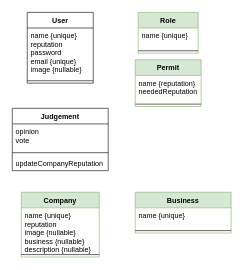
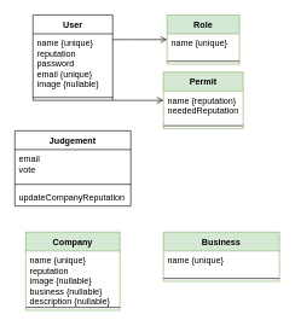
  <mxCell id="0" />
  <mxCell id="1" parent="0" />
+ <mxCell id="2" style="edgeStyle=orthogonalEdgeStyle;rounded=0;orthogonalLoop=1;jettySize=auto;html=1;endArrow=open;endFill=0;strokeWidth=1;endSize=7;" parent="1" source="4" target="7" edge="1"><mxGeometry relative="1" as="geometry"><Array as="points"><mxPoint x="180" y="54" /><mxPoint x="180" y="54" /></Array></mxGeometry></mxCell>
+ <mxCell id="3" style="edgeStyle=orthogonalEdgeStyle;rounded=0;orthogonalLoop=1;jettySize=auto;html=1;endArrow=open;endFill=0;endSize=7;strokeWidth=1;" parent="1" source="4" target="17" edge="1"><mxGeometry relative="1" as="geometry"><Array as="points"><mxPoint x="180" y="138" /><mxPoint x="180" y="138" /></Array></mxGeometry></mxCell>
  <mxCell id="4" value="User" style="swimlane;fontStyle=1;align=center;verticalAlign=top;childLayout=stackLayout;horizontal=1;startSize=26;horizontalStack=0;resizeParent=1;resizeParentMax=0;resizeLast=0;collapsible=1;marginBottom=0;" parent="1" vertex="1"><mxGeometry x="45" width="110" height="118" as="geometry" y="20" /></mxCell>
  <mxCell id="5" value="name {unique}&#10;reputation&#10;password&#10;email {unique}&#10;image {nullable}&#10;" style="text;strokeColor=none;fillColor=none;align=left;verticalAlign=top;spacingLeft=4;spacingRight=4;overflow=hidden;rotatable=0;points=[[0,0.5],[1,0.5]];portConstraint=eastwest;" parent="4" vertex="1"><mxGeometry y="26" width="110" height="84" as="geometry" /></mxCell>
  <mxCell id="6" value="" style="line;strokeWidth=1;fillColor=none;align=left;verticalAlign=middle;spacingTop=-1;spacingLeft=3;spacingRight=3;rotatable=0;labelPosition=right;points=[];portConstraint=eastwest;" parent="4" vertex="1"><mxGeometry y="110" width="110" height="8" as="geometry" /></mxCell>
  <mxCell id="7" value="Role" style="swimlane;fontStyle=1;align=center;verticalAlign=top;childLayout=stackLayout;horizontal=1;startSize=26;horizontalStack=0;resizeParent=1;resizeParentMax=0;resizeLast=0;collapsible=1;marginBottom=0;fillColor=#d5e8d4;strokeColor=#82b366;" parent="1" vertex="1"><mxGeometry x="230" width="100" height="68" as="geometry" y="20" /></mxCell>
  <mxCell id="8" value="name {unique}&#10;" style="text;strokeColor=none;fillColor=none;align=left;verticalAlign=top;spacingLeft=4;spacingRight=4;overflow=hidden;rotatable=0;points=[[0,0.5],[1,0.5]];portConstraint=eastwest;" parent="7" vertex="1"><mxGeometry y="26" width="100" height="34" as="geometry" /></mxCell>
  <mxCell id="9" value="" style="line;strokeWidth=1;fillColor=none;align=left;verticalAlign=middle;spacingTop=-1;spacingLeft=3;spacingRight=3;rotatable=0;labelPosition=right;points=[];portConstraint=eastwest;" parent="7" vertex="1"><mxGeometry y="60" width="100" height="8" as="geometry" /></mxCell>
  <mxCell id="10" value="Company" style="swimlane;fontStyle=1;align=center;verticalAlign=top;childLayout=stackLayout;horizontal=1;startSize=26;horizontalStack=0;resizeParent=1;resizeParentMax=0;resizeLast=0;collapsible=1;marginBottom=0;fillColor=#d5e8d4;strokeColor=#82b366;" parent="1" vertex="1"><mxGeometry x="35" y="320" width="130" height="108" as="geometry" /></mxCell>
  <mxCell id="11" value="name {unique}&#10;reputation&#10;image {nullable}&#10;business {nullable}&#10;description {nullable}&#10;" style="text;strokeColor=none;fillColor=none;align=left;verticalAlign=top;spacingLeft=4;spacingRight=4;overflow=hidden;rotatable=0;points=[[0,0.5],[1,0.5]];portConstraint=eastwest;" parent="10" vertex="1"><mxGeometry y="26" width="130" height="74" as="geometry" /></mxCell>
  <mxCell id="12" value="" style="line;strokeWidth=1;fillColor=none;align=left;verticalAlign=middle;spacingTop=-1;spacingLeft=3;spacingRight=3;rotatable=0;labelPosition=right;points=[];portConstraint=eastwest;" parent="10" vertex="1"><mxGeometry y="100" width="130" height="8" as="geometry" /></mxCell>
  <mxCell id="13" value="Judgement" style="swimlane;fontStyle=1;align=center;verticalAlign=top;childLayout=stackLayout;horizontal=1;startSize=26;horizontalStack=0;resizeParent=1;resizeParentMax=0;resizeLast=0;collapsible=1;marginBottom=0;" parent="1" vertex="1"><mxGeometry y="180" width="160" height="104" as="geometry" x="20" /></mxCell>
- <mxCell id="14" value="opinion&#10;vote" style="text;strokeColor=none;fillColor=none;align=left;verticalAlign=top;spacingLeft=4;spacingRight=4;overflow=hidden;rotatable=0;points=[[0,0.5],[1,0.5]];portConstraint=eastwest;" parent="13" vertex="1"><mxGeometry y="26" width="160" height="44" as="geometry" /></mxCell>
+ <mxCell id="14" value="email&#10;vote" style="text;strokeColor=none;fillColor=none;align=left;verticalAlign=top;spacingLeft=4;spacingRight=4;overflow=hidden;rotatable=0;points=[[0,0.5],[1,0.5]];portConstraint=eastwest;" parent="13" vertex="1"><mxGeometry y="26" width="160" height="44" as="geometry" /></mxCell>
  <mxCell id="15" value="" style="line;strokeWidth=1;fillColor=none;align=left;verticalAlign=middle;spacingTop=-1;spacingLeft=3;spacingRight=3;rotatable=0;labelPosition=right;points=[];portConstraint=eastwest;" parent="13" vertex="1"><mxGeometry y="70" width="160" height="8" as="geometry" /></mxCell>
  <mxCell id="16" value="updateCompanyReputation" style="text;strokeColor=none;fillColor=none;align=left;verticalAlign=top;spacingLeft=4;spacingRight=4;overflow=hidden;rotatable=0;points=[[0,0.5],[1,0.5]];portConstraint=eastwest;" parent="13" vertex="1"><mxGeometry y="78" width="160" height="26" as="geometry" /></mxCell>
  <mxCell id="17" value="Permit" style="swimlane;fontStyle=1;align=center;verticalAlign=top;childLayout=stackLayout;horizontal=1;startSize=26;horizontalStack=0;resizeParent=1;resizeParentMax=0;resizeLast=0;collapsible=1;marginBottom=0;fillColor=#d5e8d4;strokeColor=#82b366;" parent="1" vertex="1"><mxGeometry x="225" y="99" width="110" height="78" as="geometry" /></mxCell>
  <mxCell id="18" value="name {reputation}&#10;neededReputation&#10;" style="text;strokeColor=none;fillColor=none;align=left;verticalAlign=top;spacingLeft=4;spacingRight=4;overflow=hidden;rotatable=0;points=[[0,0.5],[1,0.5]];portConstraint=eastwest;" parent="17" vertex="1"><mxGeometry y="26" width="110" height="44" as="geometry" /></mxCell>
  <mxCell id="19" value="" style="line;strokeWidth=1;fillColor=none;align=left;verticalAlign=middle;spacingTop=-1;spacingLeft=3;spacingRight=3;rotatable=0;labelPosition=right;points=[];portConstraint=eastwest;" parent="17" vertex="1"><mxGeometry y="70" width="110" height="8" as="geometry" /></mxCell>
  <mxCell id="20" value="Business" style="swimlane;fontStyle=1;align=center;verticalAlign=top;childLayout=stackLayout;horizontal=1;startSize=26;horizontalStack=0;resizeParent=1;resizeParentMax=0;resizeLast=0;collapsible=1;marginBottom=0;fillColor=#d5e8d4;strokeColor=#82b366;" vertex="1" parent="1"><mxGeometry x="225" y="320" width="160" height="68" as="geometry" /></mxCell>
  <mxCell id="21" value="name {unique}" style="text;strokeColor=none;fillColor=none;align=left;verticalAlign=top;spacingLeft=4;spacingRight=4;overflow=hidden;rotatable=0;points=[[0,0.5],[1,0.5]];portConstraint=eastwest;" vertex="1" parent="20"><mxGeometry y="26" width="160" height="34" as="geometry" /></mxCell>
  <mxCell id="22" value="" style="line;strokeWidth=1;fillColor=none;align=left;verticalAlign=middle;spacingTop=-1;spacingLeft=3;spacingRight=3;rotatable=0;labelPosition=right;points=[];portConstraint=eastwest;" vertex="1" parent="20"><mxGeometry y="60" width="160" height="8" as="geometry" /></mxCell>
